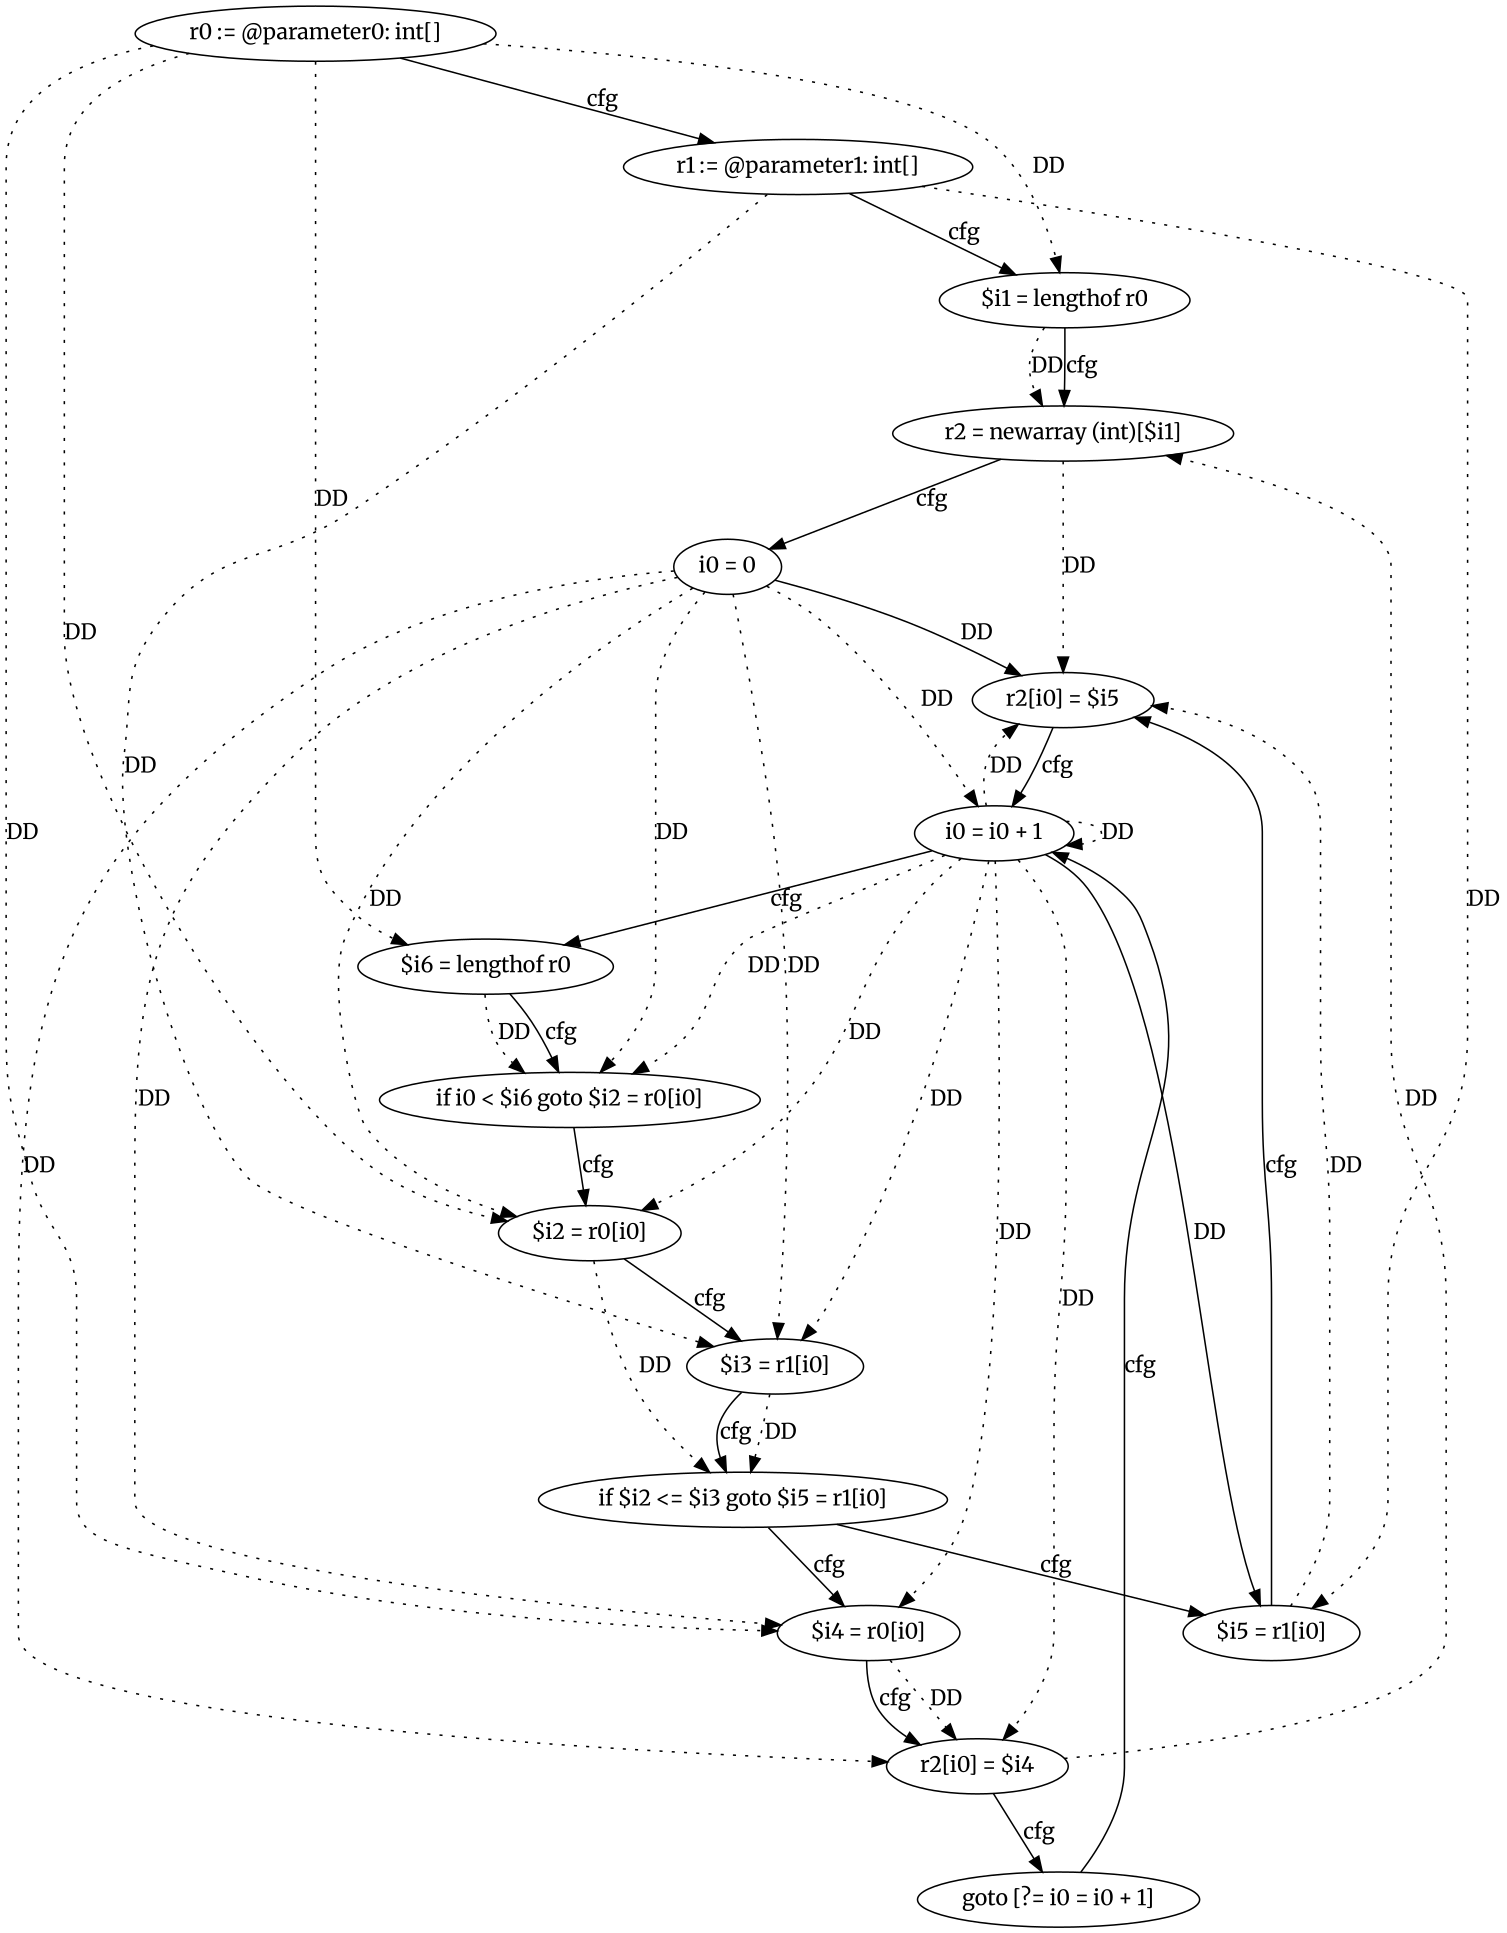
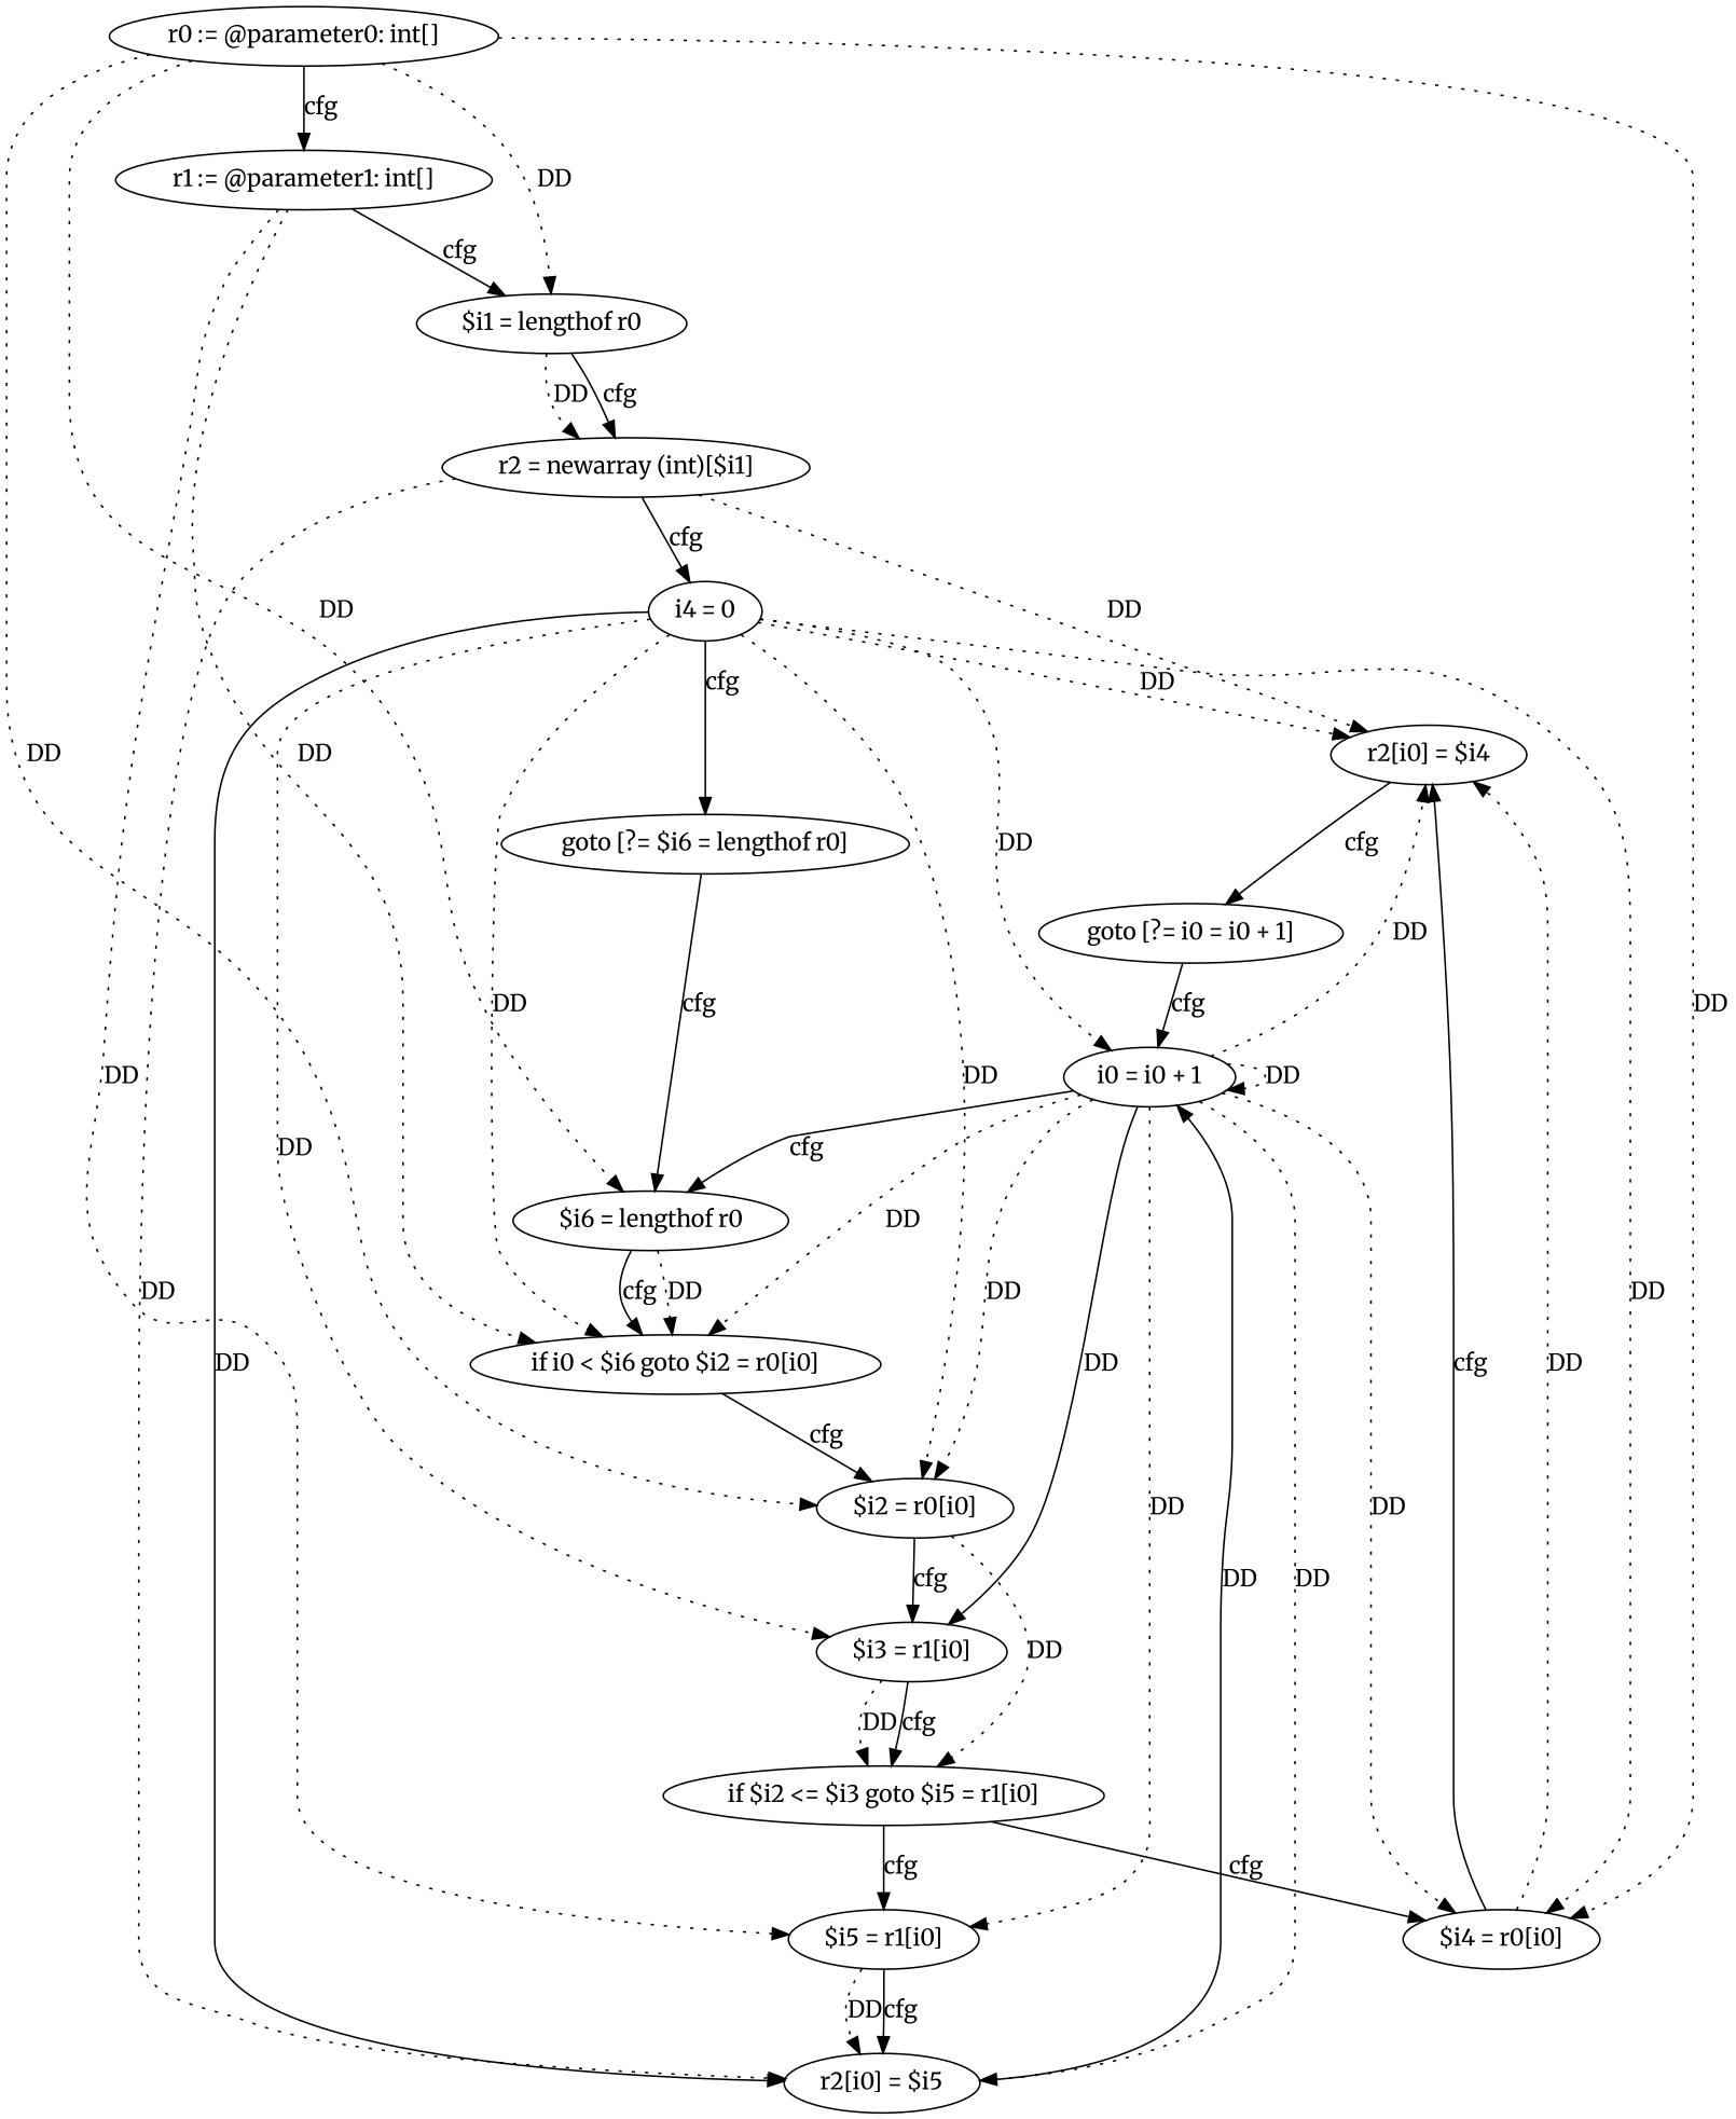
  digraph {
    fontname=Merriweather
    node [fontname=Merriweather]
    edge [fontname=Merriweather style=dotted]
    n1 [label="r0 := @parameter0: int[]"]
    n2 [label="r1 := @parameter1: int[]"]
    n3 [label="$i1 = lengthof r0"]
    n4 [label="$i2 = r0[i0]"]
    n5 [label="$i4 = r0[i0]"]
    n6 [label="$i6 = lengthof r0"]
    n7 [label="$i3 = r1[i0]"]
    n8 [label="$i5 = r1[i0]"]
    n9 [label="r2 = newarray (int)[$i1]"]
    n10 [label="if $i2 <= $i3 goto $i5 = r1[i0]"]
    n11 [label="r2[i0] = $i4"]
    n12 [label="if i0 < $i6 goto $i2 = r0[i0]"]
    n13 [label="r2[i0] = $i5"]
-   n14 [label="i0 = 0"]
+   n14 [label="i4 = 0"]
+   n15 [label="goto [?= $i6 = lengthof r0]"]
    n16 [label="i0 = i0 + 1"]
    n17 [label="goto [?= i0 = i0 + 1]"]
    n1 -> n2 [label=cfg style=""]
    n1 -> n3 [label=DD]
    n1 -> n4 [label=DD]
    n1 -> n5 [label=DD]
    n1 -> n6 [label=DD]
    n2 -> n3 [label=cfg style=""]
-   n2 -> n7 [label=DD]
+   n2 -> n12 [label=DD]
    n2 -> n8 [label=DD]
    n3 -> n9 [label=DD]
    n3 -> n9 [label=cfg style=""]
    n4 -> n7 [label=cfg style=""]
    n4 -> n10 [label=DD]
    n5 -> n11 [label=DD]
    n5 -> n11 [label=cfg style=""]
    n6 -> n12 [label=DD]
    n6 -> n12 [label=cfg style=""]
    n7 -> n10 [label=DD]
    n7 -> n10 [label=cfg style=""]
    n8 -> n13 [label=DD]
    n8 -> n13 [label=cfg style=""]
-   n11 -> n9 [label=DD]
+   n9 -> n11 [label=DD]
    n9 -> n13 [label=DD]
    n9 -> n14 [label=cfg style=""]
    n10 -> n5 [label=cfg style=""]
    n10 -> n8 [label=cfg style=""]
    n11 -> n17 [label=cfg style=""]
    n12 -> n4 [label=cfg style=""]
-   n13 -> n16 [label=cfg style=""]
+   n13 -> n16 [label=DD style=""]
    n14 -> n4 [label=DD]
    n14 -> n5 [label=DD]
    n14 -> n7 [label=DD]
    n14 -> n11 [label=DD]
    n14 -> n12 [label=DD]
    n14 -> n13 [label=DD style=solid]
+   n14 -> n15 [label=cfg style=""]
    n14 -> n16 [label=DD]
+   n15 -> n6 [label=cfg style=""]
    n16 -> n4 [label=DD]
    n16 -> n5 [label=DD]
    n16 -> n6 [label=cfg style=""]
-   n16 -> n7 [label=DD]
-   n16 -> n8 [label=DD style=solid]
+   n16 -> n7 [label=DD style=solid]
+   n16 -> n8 [label=DD]
    n16 -> n11 [label=DD]
    n16 -> n12 [label=DD]
    n16 -> n13 [label=DD]
    n16 -> n16 [label=DD]
    n17 -> n16 [label=cfg style=""]
  }
